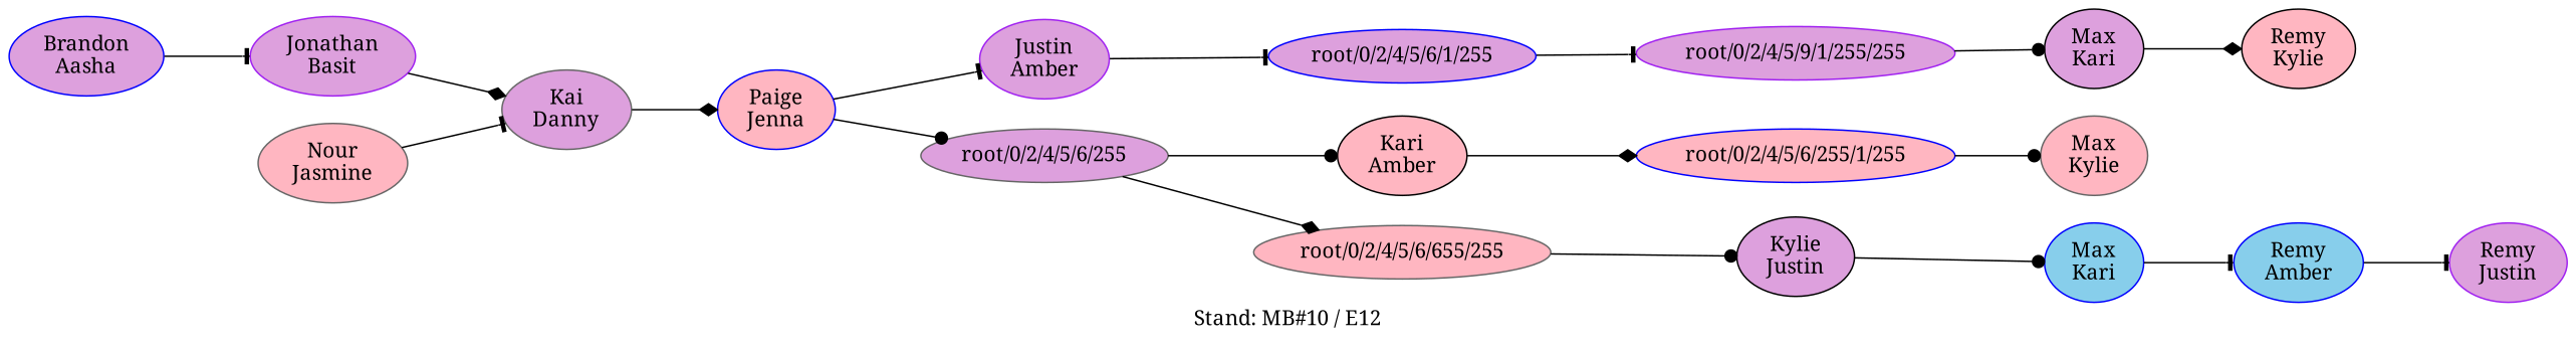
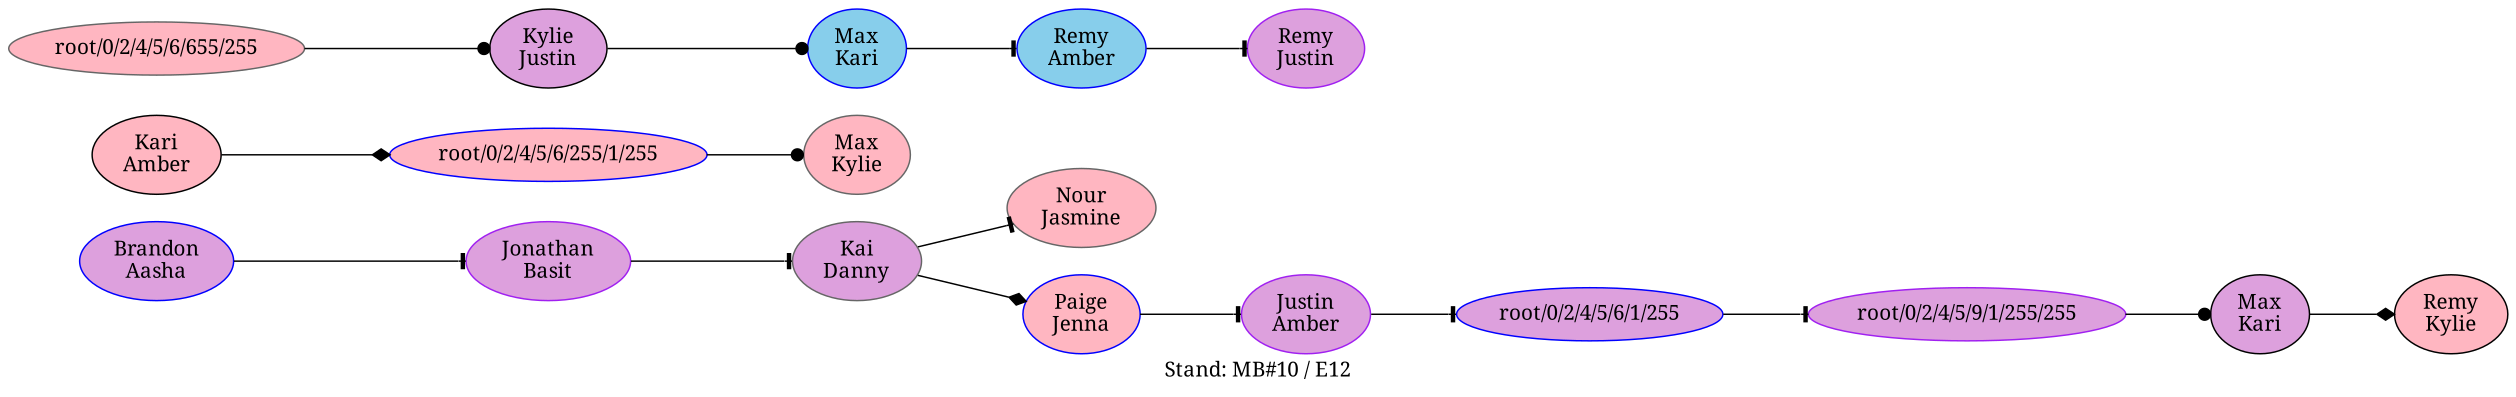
  digraph {
    fontname="Noto Serif"
    label="Stand: MB#10 / E12"
    labelloc=b
    rankdir=LR
    ranksep=0.8
    node [color=blue fillcolor=plum fontname="Noto Serif" style=filled]
    edge [arrowhead=tee fontname="Noto Serif"]
    n1 [label="Brandon\nAasha"]
    n2 [color=purple label="Jonathan\nBasit"]
    n3 [color=gray40 label="Kai\nDanny"]
    n4 [color=gray40 fillcolor=lightpink label="Nour\nJasmine"]
    n5 [fillcolor=lightpink label="Paige\nJenna"]
    n6 [color=purple label="Justin\nAmber"]
-   "root/0/2/4/5/6/255" [color=gray40]
    "root/0/2/4/5/6/1/255"
    n9 [color=black fillcolor=lightpink label="Kari\nAmber"]
    n10 [color=gray40 fillcolor=lightpink label="root/0/2/4/5/6/655/255"]
    n11 [color=purple label="root/0/2/4/5/9/1/255/255"]
    n12 [color=black label="Max\nKari"]
    n13 [color=black fillcolor=lightpink label="Remy\nKylie"]
    "root/0/2/4/5/6/255/1/255" [fillcolor=lightpink]
    n15 [color=black label="Kylie\nJustin"]
    n16 [color=gray40 fillcolor=lightpink label="Max\nKylie"]
    n17 [color=purple label="Remy\nJustin"]
    n18 [fillcolor=skyblue label="Max\nKari"]
    n19 [fillcolor=skyblue label="Remy\nAmber"]
    n1 -> n2
-   n2 -> n3 [arrowhead=diamond]
-   n4 -> n3
+   n2 -> n3
+   n3 -> n4
    n3 -> n5 [arrowhead=diamond]
    n5 -> n6
-   n5 -> "root/0/2/4/5/6/255" [arrowhead=dot]
    n6 -> "root/0/2/4/5/6/1/255"
-   "root/0/2/4/5/6/255" -> n9 [arrowhead=dot]
-   "root/0/2/4/5/6/255" -> n10 [arrowhead=diamond]
    "root/0/2/4/5/6/1/255" -> n11
    n9 -> "root/0/2/4/5/6/255/1/255" [arrowhead=diamond]
    n10 -> n15 [arrowhead=dot]
    n11 -> n12 [arrowhead=dot]
    n12 -> n13 [arrowhead=diamond]
    "root/0/2/4/5/6/255/1/255" -> n16 [arrowhead=dot]
    n15 -> n18 [arrowhead=dot]
    n18 -> n19
    n19 -> n17
  }
